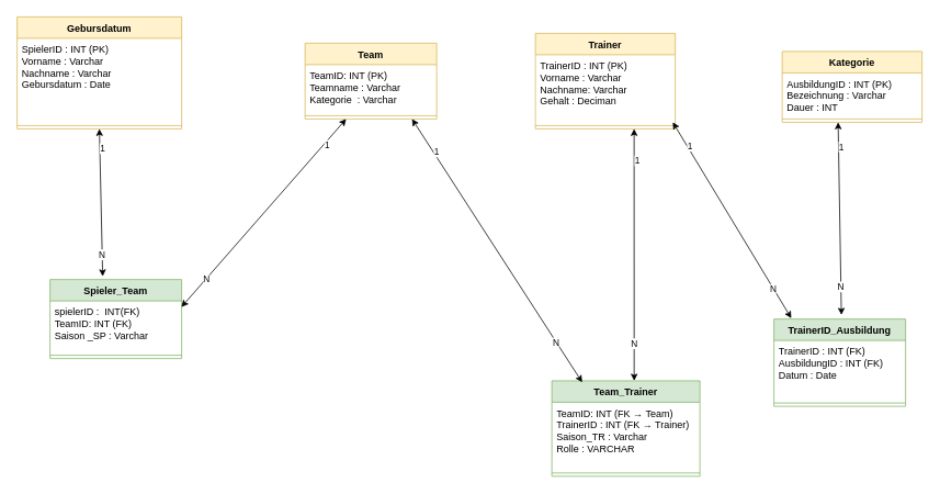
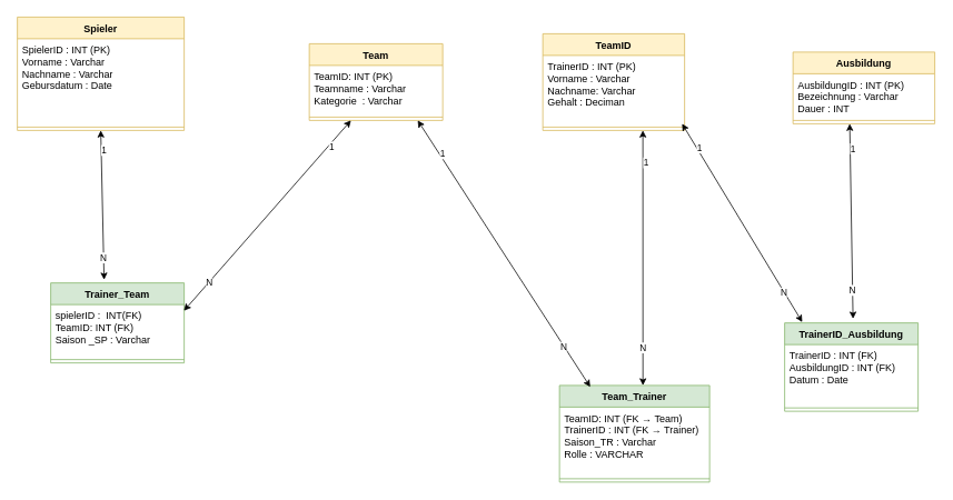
  <mxCell id="0" />
  <mxCell id="1" parent="0" />
- <mxCell id="2" value="Gebursdatum " style="swimlane;fontStyle=1;align=center;verticalAlign=top;childLayout=stackLayout;horizontal=1;startSize=26;horizontalStack=0;resizeParent=1;resizeParentMax=0;resizeLast=0;collapsible=1;marginBottom=0;whiteSpace=wrap;html=1;fillColor=#fff2cc;strokeColor=#d6b656;" vertex="1" parent="1"><mxGeometry x="20" y="20" width="200" height="136" as="geometry" /></mxCell>
+ <mxCell id="2" value="Spieler " style="swimlane;fontStyle=1;align=center;verticalAlign=top;childLayout=stackLayout;horizontal=1;startSize=26;horizontalStack=0;resizeParent=1;resizeParentMax=0;resizeLast=0;collapsible=1;marginBottom=0;whiteSpace=wrap;html=1;fillColor=#fff2cc;strokeColor=#d6b656;" vertex="1" parent="1"><mxGeometry x="20" y="20" width="200" height="136" as="geometry" /></mxCell>
  <mxCell id="3" value="SpielerID : INT (PK)&lt;div&gt;Vorname : Varchar&lt;/div&gt;&lt;div&gt;Nachname : Varchar&lt;br&gt;&lt;/div&gt;&lt;div&gt;Gebursdatum : Date&lt;/div&gt;&lt;div&gt;&lt;table&gt;&lt;tbody&gt;&lt;tr&gt;&lt;td&gt;&lt;/td&gt;&lt;/tr&gt;&lt;/tbody&gt;&lt;/table&gt;&lt;br&gt;&lt;/div&gt;" style="text;strokeColor=none;fillColor=none;align=left;verticalAlign=top;spacingLeft=4;spacingRight=4;overflow=hidden;rotatable=0;points=[[0,0.5],[1,0.5]];portConstraint=eastwest;whiteSpace=wrap;html=1;" vertex="1" parent="2"><mxGeometry y="26" width="200" height="102" as="geometry" /></mxCell>
  <mxCell id="4" value="" style="line;strokeWidth=1;fillColor=none;align=left;verticalAlign=middle;spacingTop=-1;spacingLeft=3;spacingRight=3;rotatable=0;labelPosition=right;points=[];portConstraint=eastwest;strokeColor=inherit;" vertex="1" parent="2"><mxGeometry y="128" width="200" height="8" as="geometry" /></mxCell>
  <mxCell id="5" value="Team " style="swimlane;fontStyle=1;align=center;verticalAlign=top;childLayout=stackLayout;horizontal=1;startSize=26;horizontalStack=0;resizeParent=1;resizeParentMax=0;resizeLast=0;collapsible=1;marginBottom=0;whiteSpace=wrap;html=1;fillColor=#fff2cc;strokeColor=#d6b656;" vertex="1" parent="1"><mxGeometry x="370" y="52" width="160" height="92" as="geometry" /></mxCell>
  <mxCell id="6" value="TeamID: INT (PK)&lt;div&gt;Teamname : Varchar&lt;/div&gt;&lt;div&gt;Kategorie&amp;nbsp; : Varchar&lt;/div&gt;" style="text;strokeColor=none;fillColor=none;align=left;verticalAlign=top;spacingLeft=4;spacingRight=4;overflow=hidden;rotatable=0;points=[[0,0.5],[1,0.5]];portConstraint=eastwest;whiteSpace=wrap;html=1;" vertex="1" parent="5"><mxGeometry y="26" width="160" height="58" as="geometry" /></mxCell>
  <mxCell id="7" value="" style="line;strokeWidth=1;fillColor=none;align=left;verticalAlign=middle;spacingTop=-1;spacingLeft=3;spacingRight=3;rotatable=0;labelPosition=right;points=[];portConstraint=eastwest;strokeColor=inherit;" vertex="1" parent="5"><mxGeometry y="84" width="160" height="8" as="geometry" /></mxCell>
  <mxCell id="8" value="TrainerID_Ausbildung " style="swimlane;fontStyle=1;align=center;verticalAlign=top;childLayout=stackLayout;horizontal=1;startSize=26;horizontalStack=0;resizeParent=1;resizeParentMax=0;resizeLast=0;collapsible=1;marginBottom=0;whiteSpace=wrap;html=1;fillColor=#d5e8d4;strokeColor=#82b366;" vertex="1" parent="1"><mxGeometry x="940" y="387" width="160" height="106" as="geometry" /></mxCell>
  <mxCell id="9" value="TrainerID : INT (FK)&lt;div&gt;AusbildungID : INT (FK)&lt;br&gt;&lt;/div&gt;&lt;div&gt;Datum : Date&lt;/div&gt;" style="text;strokeColor=none;fillColor=none;align=left;verticalAlign=top;spacingLeft=4;spacingRight=4;overflow=hidden;rotatable=0;points=[[0,0.5],[1,0.5]];portConstraint=eastwest;whiteSpace=wrap;html=1;" vertex="1" parent="8"><mxGeometry y="26" width="160" height="72" as="geometry" /></mxCell>
  <mxCell id="10" value="" style="line;strokeWidth=1;fillColor=none;align=left;verticalAlign=middle;spacingTop=-1;spacingLeft=3;spacingRight=3;rotatable=0;labelPosition=right;points=[];portConstraint=eastwest;strokeColor=inherit;" vertex="1" parent="8"><mxGeometry y="98" width="160" height="8" as="geometry" /></mxCell>
- <mxCell id="11" value="Kategorie " style="swimlane;fontStyle=1;align=center;verticalAlign=top;childLayout=stackLayout;horizontal=1;startSize=26;horizontalStack=0;resizeParent=1;resizeParentMax=0;resizeLast=0;collapsible=1;marginBottom=0;whiteSpace=wrap;html=1;fillColor=#fff2cc;strokeColor=#d6b656;" vertex="1" parent="1"><mxGeometry x="950" y="62" width="170" height="86" as="geometry" /></mxCell>
+ <mxCell id="11" value="Ausbildung " style="swimlane;fontStyle=1;align=center;verticalAlign=top;childLayout=stackLayout;horizontal=1;startSize=26;horizontalStack=0;resizeParent=1;resizeParentMax=0;resizeLast=0;collapsible=1;marginBottom=0;whiteSpace=wrap;html=1;fillColor=#fff2cc;strokeColor=#d6b656;" vertex="1" parent="1"><mxGeometry x="950" y="62" width="170" height="86" as="geometry" /></mxCell>
  <mxCell id="12" value="AusbildungID : INT (PK)&lt;div&gt;Bezeichnung : Varchar&lt;/div&gt;&lt;div&gt;Dauer : INT&lt;/div&gt;" style="text;strokeColor=none;fillColor=none;align=left;verticalAlign=top;spacingLeft=4;spacingRight=4;overflow=hidden;rotatable=0;points=[[0,0.5],[1,0.5]];portConstraint=eastwest;whiteSpace=wrap;html=1;" vertex="1" parent="11"><mxGeometry y="26" width="170" height="52" as="geometry" /></mxCell>
  <mxCell id="13" value="" style="line;strokeWidth=1;fillColor=none;align=left;verticalAlign=middle;spacingTop=-1;spacingLeft=3;spacingRight=3;rotatable=0;labelPosition=right;points=[];portConstraint=eastwest;strokeColor=inherit;" vertex="1" parent="11"><mxGeometry y="78" width="170" height="8" as="geometry" /></mxCell>
- <mxCell id="14" value="Trainer " style="swimlane;fontStyle=1;align=center;verticalAlign=top;childLayout=stackLayout;horizontal=1;startSize=26;horizontalStack=0;resizeParent=1;resizeParentMax=0;resizeLast=0;collapsible=1;marginBottom=0;whiteSpace=wrap;html=1;fillColor=#fff2cc;strokeColor=#d6b656;" vertex="1" parent="1"><mxGeometry x="650" y="40" width="170" height="116" as="geometry" /></mxCell>
+ <mxCell id="14" value="TeamID " style="swimlane;fontStyle=1;align=center;verticalAlign=top;childLayout=stackLayout;horizontal=1;startSize=26;horizontalStack=0;resizeParent=1;resizeParentMax=0;resizeLast=0;collapsible=1;marginBottom=0;whiteSpace=wrap;html=1;fillColor=#fff2cc;strokeColor=#d6b656;" vertex="1" parent="1"><mxGeometry x="650" y="40" width="170" height="116" as="geometry" /></mxCell>
  <mxCell id="15" value="TrainerID : INT (PK)&lt;div&gt;Vorname : Varchar&lt;br&gt;&lt;/div&gt;&lt;div&gt;Nachname: Varchar&lt;/div&gt;&lt;div&gt;Gehalt : Deciman&lt;/div&gt;" style="text;strokeColor=none;fillColor=none;align=left;verticalAlign=top;spacingLeft=4;spacingRight=4;overflow=hidden;rotatable=0;points=[[0,0.5],[1,0.5]];portConstraint=eastwest;whiteSpace=wrap;html=1;" vertex="1" parent="14"><mxGeometry y="26" width="170" height="82" as="geometry" /></mxCell>
  <mxCell id="16" value="" style="line;strokeWidth=1;fillColor=none;align=left;verticalAlign=middle;spacingTop=-1;spacingLeft=3;spacingRight=3;rotatable=0;labelPosition=right;points=[];portConstraint=eastwest;strokeColor=inherit;" vertex="1" parent="14"><mxGeometry y="108" width="170" height="8" as="geometry" /></mxCell>
  <mxCell id="17" value="Team_Trainer" style="swimlane;fontStyle=1;align=center;verticalAlign=top;childLayout=stackLayout;horizontal=1;startSize=26;horizontalStack=0;resizeParent=1;resizeParentMax=0;resizeLast=0;collapsible=1;marginBottom=0;whiteSpace=wrap;html=1;fillColor=#d5e8d4;strokeColor=#82b366;" vertex="1" parent="1"><mxGeometry x="670" y="462" width="180" height="116" as="geometry" /></mxCell>
  <mxCell id="18" value="TeamID:&amp;nbsp;INT (FK → Team)&lt;div&gt;TrainerID :&amp;nbsp;INT (FK → Trainer)&lt;br&gt;&lt;/div&gt;&lt;div&gt;Saison_TR : Varchar&lt;/div&gt;&lt;div&gt;Rolle : VARCHAR&lt;br&gt;&lt;/div&gt;" style="text;strokeColor=none;fillColor=none;align=left;verticalAlign=top;spacingLeft=4;spacingRight=4;overflow=hidden;rotatable=0;points=[[0,0.5],[1,0.5]];portConstraint=eastwest;whiteSpace=wrap;html=1;" vertex="1" parent="17"><mxGeometry y="26" width="180" height="82" as="geometry" /></mxCell>
  <mxCell id="19" value="" style="line;strokeWidth=1;fillColor=none;align=left;verticalAlign=middle;spacingTop=-1;spacingLeft=3;spacingRight=3;rotatable=0;labelPosition=right;points=[];portConstraint=eastwest;strokeColor=inherit;" vertex="1" parent="17"><mxGeometry y="108" width="180" height="8" as="geometry" /></mxCell>
- <mxCell id="20" value="Spieler_Team" style="swimlane;fontStyle=1;align=center;verticalAlign=top;childLayout=stackLayout;horizontal=1;startSize=26;horizontalStack=0;resizeParent=1;resizeParentMax=0;resizeLast=0;collapsible=1;marginBottom=0;whiteSpace=wrap;html=1;fillColor=#d5e8d4;strokeColor=#82b366;" vertex="1" parent="1"><mxGeometry x="60" y="339" width="160" height="96" as="geometry" /></mxCell>
+ <mxCell id="20" value="Trainer_Team" style="swimlane;fontStyle=1;align=center;verticalAlign=top;childLayout=stackLayout;horizontal=1;startSize=26;horizontalStack=0;resizeParent=1;resizeParentMax=0;resizeLast=0;collapsible=1;marginBottom=0;whiteSpace=wrap;html=1;fillColor=#d5e8d4;strokeColor=#82b366;" vertex="1" parent="1"><mxGeometry x="60" y="339" width="160" height="96" as="geometry" /></mxCell>
  <mxCell id="21" value="spielerID :&amp;nbsp; INT(FK)&lt;div&gt;TeamID: INT (FK)&lt;/div&gt;&lt;div&gt;&lt;span style=&quot;background-color: transparent; color: light-dark(rgb(0, 0, 0), rgb(255, 255, 255));&quot;&gt;Saison _SP : Varchar&lt;/span&gt;&lt;br&gt;&lt;/div&gt;" style="text;strokeColor=none;fillColor=none;align=left;verticalAlign=top;spacingLeft=4;spacingRight=4;overflow=hidden;rotatable=0;points=[[0,0.5],[1,0.5]];portConstraint=eastwest;whiteSpace=wrap;html=1;" vertex="1" parent="20"><mxGeometry y="26" width="160" height="62" as="geometry" /></mxCell>
  <mxCell id="22" value="" style="line;strokeWidth=1;fillColor=none;align=left;verticalAlign=middle;spacingTop=-1;spacingLeft=3;spacingRight=3;rotatable=0;labelPosition=right;points=[];portConstraint=eastwest;strokeColor=inherit;" vertex="1" parent="20"><mxGeometry y="88" width="160" height="8" as="geometry" /></mxCell>
  <mxCell id="23" value="" style="endArrow=classic;startArrow=classic;html=1;rounded=0;entryX=0.5;entryY=1;entryDx=0;entryDy=0;exitX=0.4;exitY=-0.04;exitDx=0;exitDy=0;exitPerimeter=0;" edge="1" parent="1" source="20" target="2"><mxGeometry width="50" height="50" relative="1" as="geometry"><mxPoint x="350" y="282" as="sourcePoint" /><mxPoint x="260" y="252" as="targetPoint" /></mxGeometry></mxCell>
  <mxCell id="24" value="1" style="edgeLabel;html=1;align=center;verticalAlign=middle;resizable=0;points=[];" vertex="1" connectable="0" parent="23"><mxGeometry x="0.744" y="-3" relative="1" as="geometry"><mxPoint as="offset" /></mxGeometry></mxCell>
  <mxCell id="25" value="N" style="edgeLabel;html=1;align=center;verticalAlign=middle;resizable=0;points=[];" vertex="1" connectable="0" parent="23"><mxGeometry x="-0.698" y="1" relative="1" as="geometry"><mxPoint as="offset" /></mxGeometry></mxCell>
  <mxCell id="26" value="" style="endArrow=classic;startArrow=classic;html=1;rounded=0;entryX=0.5;entryY=1;entryDx=0;entryDy=0;exitX=0.998;exitY=0.12;exitDx=0;exitDy=0;exitPerimeter=0;" edge="1" parent="1" source="21"><mxGeometry width="50" height="50" relative="1" as="geometry"><mxPoint x="260" y="362" as="sourcePoint" /><mxPoint x="420" y="144" as="targetPoint" /></mxGeometry></mxCell>
  <mxCell id="27" value="1" style="edgeLabel;html=1;align=center;verticalAlign=middle;resizable=0;points=[];" vertex="1" connectable="0" parent="26"><mxGeometry x="0.744" y="-3" relative="1" as="geometry"><mxPoint as="offset" /></mxGeometry></mxCell>
  <mxCell id="28" value="N" style="edgeLabel;html=1;align=center;verticalAlign=middle;resizable=0;points=[];" vertex="1" connectable="0" parent="26"><mxGeometry x="-0.698" y="1" relative="1" as="geometry"><mxPoint as="offset" /></mxGeometry></mxCell>
  <mxCell id="29" value="" style="endArrow=classic;startArrow=classic;html=1;rounded=0;entryX=0.5;entryY=1;entryDx=0;entryDy=0;exitX=0.556;exitY=0;exitDx=0;exitDy=0;exitPerimeter=0;" edge="1" parent="1" source="17"><mxGeometry width="50" height="50" relative="1" as="geometry"><mxPoint x="774" y="336" as="sourcePoint" /><mxPoint x="770" y="156" as="targetPoint" /></mxGeometry></mxCell>
  <mxCell id="30" value="1" style="edgeLabel;html=1;align=center;verticalAlign=middle;resizable=0;points=[];" vertex="1" connectable="0" parent="29"><mxGeometry x="0.744" y="-3" relative="1" as="geometry"><mxPoint as="offset" /></mxGeometry></mxCell>
  <mxCell id="31" value="N" style="edgeLabel;html=1;align=center;verticalAlign=middle;resizable=0;points=[];" vertex="1" connectable="0" parent="29"><mxGeometry x="-0.698" y="1" relative="1" as="geometry"><mxPoint as="offset" /></mxGeometry></mxCell>
  <mxCell id="32" value="" style="endArrow=classic;startArrow=classic;html=1;rounded=0;entryX=0.5;entryY=1;entryDx=0;entryDy=0;exitX=0.205;exitY=0.016;exitDx=0;exitDy=0;exitPerimeter=0;" edge="1" parent="1" source="17"><mxGeometry width="50" height="50" relative="1" as="geometry"><mxPoint x="504" y="324" as="sourcePoint" /><mxPoint x="500" y="144" as="targetPoint" /></mxGeometry></mxCell>
  <mxCell id="33" value="1" style="edgeLabel;html=1;align=center;verticalAlign=middle;resizable=0;points=[];" vertex="1" connectable="0" parent="32"><mxGeometry x="0.744" y="-3" relative="1" as="geometry"><mxPoint as="offset" /></mxGeometry></mxCell>
  <mxCell id="34" value="N" style="edgeLabel;html=1;align=center;verticalAlign=middle;resizable=0;points=[];" vertex="1" connectable="0" parent="32"><mxGeometry x="-0.698" y="1" relative="1" as="geometry"><mxPoint as="offset" /></mxGeometry></mxCell>
  <mxCell id="35" value="" style="endArrow=classic;startArrow=classic;html=1;rounded=0;entryX=0.5;entryY=1;entryDx=0;entryDy=0;exitX=0.132;exitY=-0.009;exitDx=0;exitDy=0;exitPerimeter=0;" edge="1" parent="1" source="8"><mxGeometry width="50" height="50" relative="1" as="geometry"><mxPoint x="821" y="328" as="sourcePoint" /><mxPoint x="817" y="148" as="targetPoint" /></mxGeometry></mxCell>
  <mxCell id="36" value="1" style="edgeLabel;html=1;align=center;verticalAlign=middle;resizable=0;points=[];" vertex="1" connectable="0" parent="35"><mxGeometry x="0.744" y="-3" relative="1" as="geometry"><mxPoint as="offset" /></mxGeometry></mxCell>
  <mxCell id="37" value="N" style="edgeLabel;html=1;align=center;verticalAlign=middle;resizable=0;points=[];" vertex="1" connectable="0" parent="35"><mxGeometry x="-0.698" y="1" relative="1" as="geometry"><mxPoint as="offset" /></mxGeometry></mxCell>
  <mxCell id="38" value="" style="endArrow=classic;startArrow=classic;html=1;rounded=0;entryX=0.5;entryY=1;entryDx=0;entryDy=0;" edge="1" parent="1"><mxGeometry width="50" height="50" relative="1" as="geometry"><mxPoint x="1022" y="382" as="sourcePoint" /><mxPoint x="1018" y="148" as="targetPoint" /></mxGeometry></mxCell>
  <mxCell id="39" value="1" style="edgeLabel;html=1;align=center;verticalAlign=middle;resizable=0;points=[];" vertex="1" connectable="0" parent="38"><mxGeometry x="0.744" y="-3" relative="1" as="geometry"><mxPoint as="offset" /></mxGeometry></mxCell>
  <mxCell id="40" value="N" style="edgeLabel;html=1;align=center;verticalAlign=middle;resizable=0;points=[];" vertex="1" connectable="0" parent="38"><mxGeometry x="-0.698" y="1" relative="1" as="geometry"><mxPoint as="offset" /></mxGeometry></mxCell>
